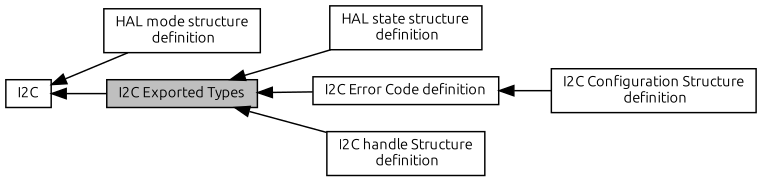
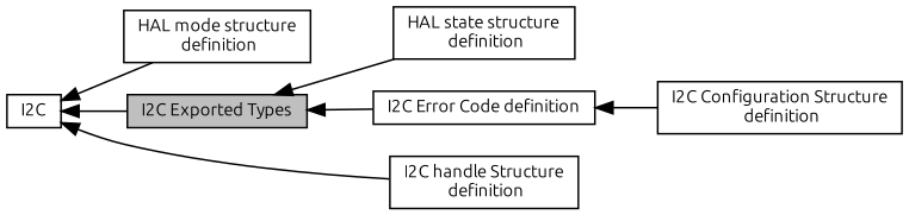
  digraph {
    fontname=Ubuntu
    rankdir=LR
    node [color=black fillcolor=white fontname=Ubuntu fontsize=10 shape=box style=filled]
    edge [dir=back fontname=Ubuntu fontsize=10 labelfontname=Helvetica labelfontsize=10 shape=plaintext style=solid]
    n1 [height=0.2 label="HAL mode structure\l definition" width=0.4]
    n2 [height=0.2 label="HAL state structure\l definition" width=0.4]
    n3 [height=0.2 label=I2C width=0.4]
    n4 [fillcolor=grey75 fontcolor=black height=0.2 label="I2C Exported Types" width=0.4]
    n5 [height=0.2 label="I2C Error Code definition" width=0.4]
    n6 [height=0.2 label="I2C handle Structure\l definition" width=0.4]
    n7 [height=0.2 label="I2C Configuration Structure\l definition" width=0.4]
    n3 -> n1
    n3 -> n4
    n4 -> n2
    n4 -> n5
-   n4 -> n6
+   n3 -> n6
    n5 -> n7
  }
